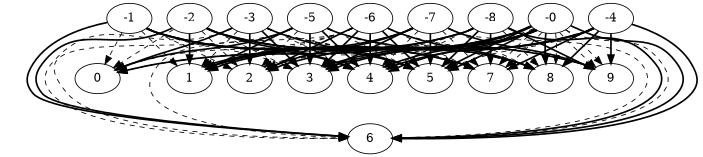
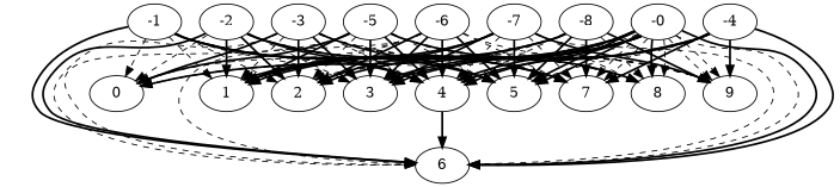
  digraph {
    edge [style=bold]
    -0
    0
    1
    2
    3
    4
    5
    6
    7
    8
    9
    -1
    -2
    -3
    -4
    -5
    -6
    -7
    -8
    -0 -> 0 [style=dashed]
    -0 -> 1
    -0 -> 1
    -0 -> 2 [style=dashed]
    -0 -> 2
    -0 -> 3
    -0 -> 3
    -0 -> 4
    -0 -> 4
    -0 -> 5
    -0 -> 5
    -0 -> 6 [style=dashed]
    -0 -> 6
    -0 -> 7 [style=dashed]
    -0 -> 7 [style=dashed]
    -0 -> 8
    -0 -> 8 [style=dashed]
    -0 -> 9 [style=dashed]
    -0 -> 9 [style=dashed]
    -1 -> 0 [style=dashed]
    -1 -> 1 [style=dashed]
    -1 -> 2 [style=dashed]
    -1 -> 3 [style=dashed]
    -1 -> 4
    -1 -> 5
    -1 -> 6
    -1 -> 7
    -1 -> 8 [style=dashed]
    -1 -> 9 [style=dashed]
    -2 -> 0 [style=dashed]
    -2 -> 1
-   -2 -> 2 [style=dashed]
+   -2 -> 2
    -2 -> 3 [style=dashed]
    -2 -> 4
    -2 -> 5 [style=dashed]
    -2 -> 6
    -2 -> 7
    -2 -> 8 [style=dashed]
-   -2 -> 9
+   -2 -> 9 [style=dashed]
    -3 -> 0
    -3 -> 1 [style=dashed]
    -3 -> 2
    -3 -> 3
    -3 -> 4 [style=dashed]
    -3 -> 5
    -3 -> 6 [style=dashed]
    -3 -> 7 [style=dashed]
    -3 -> 8 [style=dashed]
    -3 -> 9 [style=dashed]
    -4 -> 1
    -4 -> 2 [style=dashed]
    -4 -> 3
    -4 -> 4
    -4 -> 5 [style=dashed]
    -4 -> 6
    -4 -> 7
-   -4 -> 8
    -4 -> 9
    -5 -> 0
    -5 -> 1
    -5 -> 2 [style=dashed]
    -5 -> 3
    -5 -> 4
    -5 -> 5 [style=dashed]
    -5 -> 6 [style=dashed]
    -5 -> 7 [style=dashed]
    -5 -> 8
    -5 -> 9 [style=dashed]
    -6 -> 0 [style=dashed]
    -6 -> 1 [style=dashed]
    -6 -> 2
    -6 -> 3
    -6 -> 4
    -6 -> 5
    -6 -> 6 [style=dashed]
    -6 -> 7 [style=dashed]
-   -6 -> 8
    -6 -> 9 [style=dashed]
    -7 -> 0 [style=dashed]
    -7 -> 1
    -7 -> 2
    -7 -> 3
    -7 -> 4 [style=dashed]
    -7 -> 5
    -7 -> 6 [style=dashed]
    -7 -> 7 [style=dashed]
    -7 -> 8 [style=dashed]
    -7 -> 9
    -8 -> 0
    -8 -> 1
    -8 -> 2 [style=dashed]
    -8 -> 3 [style=dashed]
    -8 -> 4 [style=dashed]
    -8 -> 5
-   -8 -> 6
+   4 -> 6
    -8 -> 7
    -8 -> 8 [style=dashed]
    -8 -> 9
  }
